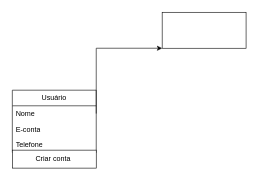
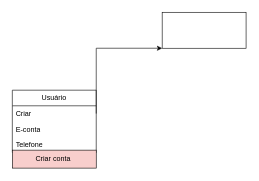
  <mxCell id="0" />
  <mxCell id="1" parent="0" />
  <mxCell id="2" value="&lt;font style=&quot;vertical-align: inherit;&quot;&gt;&lt;font style=&quot;vertical-align: inherit;&quot;&gt;Usuário&lt;/font&gt;&lt;/font&gt;" style="swimlane;fontStyle=0;childLayout=stackLayout;horizontal=1;startSize=26;fillColor=none;horizontalStack=0;resizeParent=1;resizeParentMax=0;resizeLast=0;collapsible=1;marginBottom=0;whiteSpace=wrap;html=1;" vertex="1" parent="1"><mxGeometry y="150" width="140" height="104" as="geometry" x="20" /></mxCell>
- <mxCell id="3" value="&lt;font style=&quot;vertical-align: inherit;&quot;&gt;&lt;font style=&quot;vertical-align: inherit;&quot;&gt;Nome&lt;/font&gt;&lt;/font&gt;" style="text;strokeColor=none;fillColor=none;align=left;verticalAlign=top;spacingLeft=4;spacingRight=4;overflow=hidden;rotatable=0;points=[[0,0.5],[1,0.5]];portConstraint=eastwest;whiteSpace=wrap;html=1;" vertex="1" parent="2"><mxGeometry y="26" width="140" height="26" as="geometry" /></mxCell>
+ <mxCell id="3" value="&lt;font style=&quot;vertical-align: inherit;&quot;&gt;&lt;font style=&quot;vertical-align: inherit;&quot;&gt;Criar&lt;/font&gt;&lt;/font&gt;" style="text;strokeColor=none;fillColor=none;align=left;verticalAlign=top;spacingLeft=4;spacingRight=4;overflow=hidden;rotatable=0;points=[[0,0.5],[1,0.5]];portConstraint=eastwest;whiteSpace=wrap;html=1;" vertex="1" parent="2"><mxGeometry y="26" width="140" height="26" as="geometry" /></mxCell>
  <mxCell id="4" value="&lt;font style=&quot;vertical-align: inherit;&quot;&gt;&lt;font style=&quot;vertical-align: inherit;&quot;&gt;E-conta&lt;/font&gt;&lt;/font&gt;" style="text;strokeColor=none;fillColor=none;align=left;verticalAlign=top;spacingLeft=4;spacingRight=4;overflow=hidden;rotatable=0;points=[[0,0.5],[1,0.5]];portConstraint=eastwest;whiteSpace=wrap;html=1;" vertex="1" parent="2"><mxGeometry y="52" width="140" height="26" as="geometry" /></mxCell>
  <mxCell id="5" value="&lt;font style=&quot;vertical-align: inherit;&quot;&gt;&lt;font style=&quot;vertical-align: inherit;&quot;&gt;Telefone&lt;/font&gt;&lt;/font&gt;" style="text;strokeColor=none;fillColor=none;align=left;verticalAlign=top;spacingLeft=4;spacingRight=4;overflow=hidden;rotatable=0;points=[[0,0.5],[1,0.5]];portConstraint=eastwest;whiteSpace=wrap;html=1;" vertex="1" parent="2"><mxGeometry y="78" width="140" height="26" as="geometry" /></mxCell>
- <mxCell id="6" value="&lt;font style=&quot;vertical-align: inherit;&quot;&gt;&lt;font style=&quot;vertical-align: inherit;&quot;&gt;Criar conta&amp;nbsp;&lt;/font&gt;&lt;/font&gt;" style="html=1;whiteSpace=wrap;" vertex="1" parent="1"><mxGeometry y="250" width="140" height="30" as="geometry" x="20" /></mxCell>
+ <mxCell id="6" value="&lt;font style=&quot;vertical-align: inherit;&quot;&gt;&lt;font style=&quot;vertical-align: inherit;&quot;&gt;Criar conta&amp;nbsp;&lt;/font&gt;&lt;/font&gt;" style="html=1;whiteSpace=wrap;fillColor=#f8cecc;" vertex="1" parent="1"><mxGeometry y="250" width="140" height="30" as="geometry" x="20" /></mxCell>
  <mxCell id="7" value="" style="shape=mxgraph.bpmn.data2;labelPosition=center;verticalLabelPosition=bottom;align=center;verticalAlign=top;size=24;html=1;" vertex="1" parent="1"><mxGeometry x="270" y="20" width="140" height="60" as="geometry" /></mxCell>
  <mxCell id="8" value="" style="endArrow=classic;html=1;rounded=0;exitX=1;exitY=0.5;exitDx=0;exitDy=0;entryX=0;entryY=1;entryDx=0;entryDy=0;entryPerimeter=0;" edge="1" parent="1" source="3" target="7"><mxGeometry width="50" height="50" relative="1" as="geometry"><mxPoint x="160" y="200" as="sourcePoint" /><mxPoint x="230" y="80" as="targetPoint" /><Array as="points"><mxPoint x="160" y="80" /></Array></mxGeometry></mxCell>
